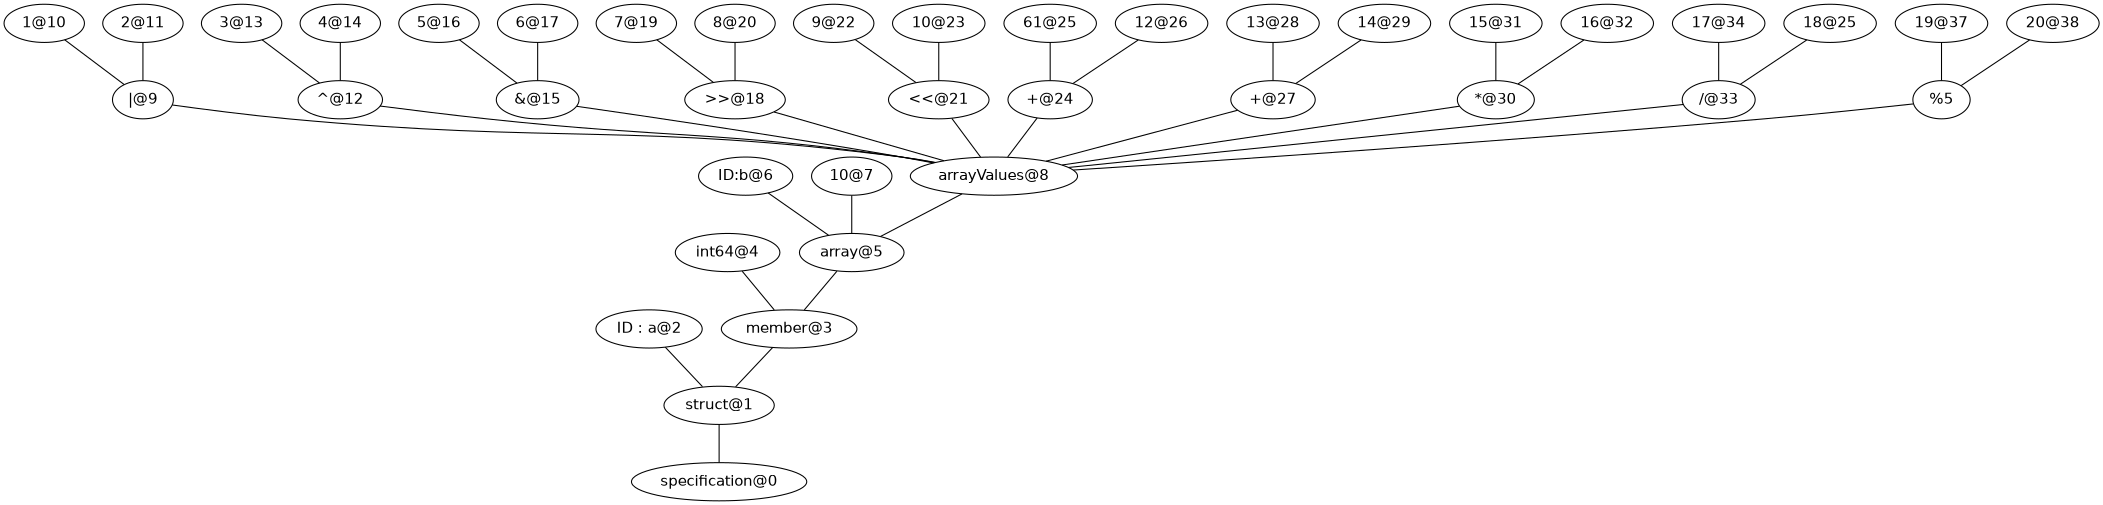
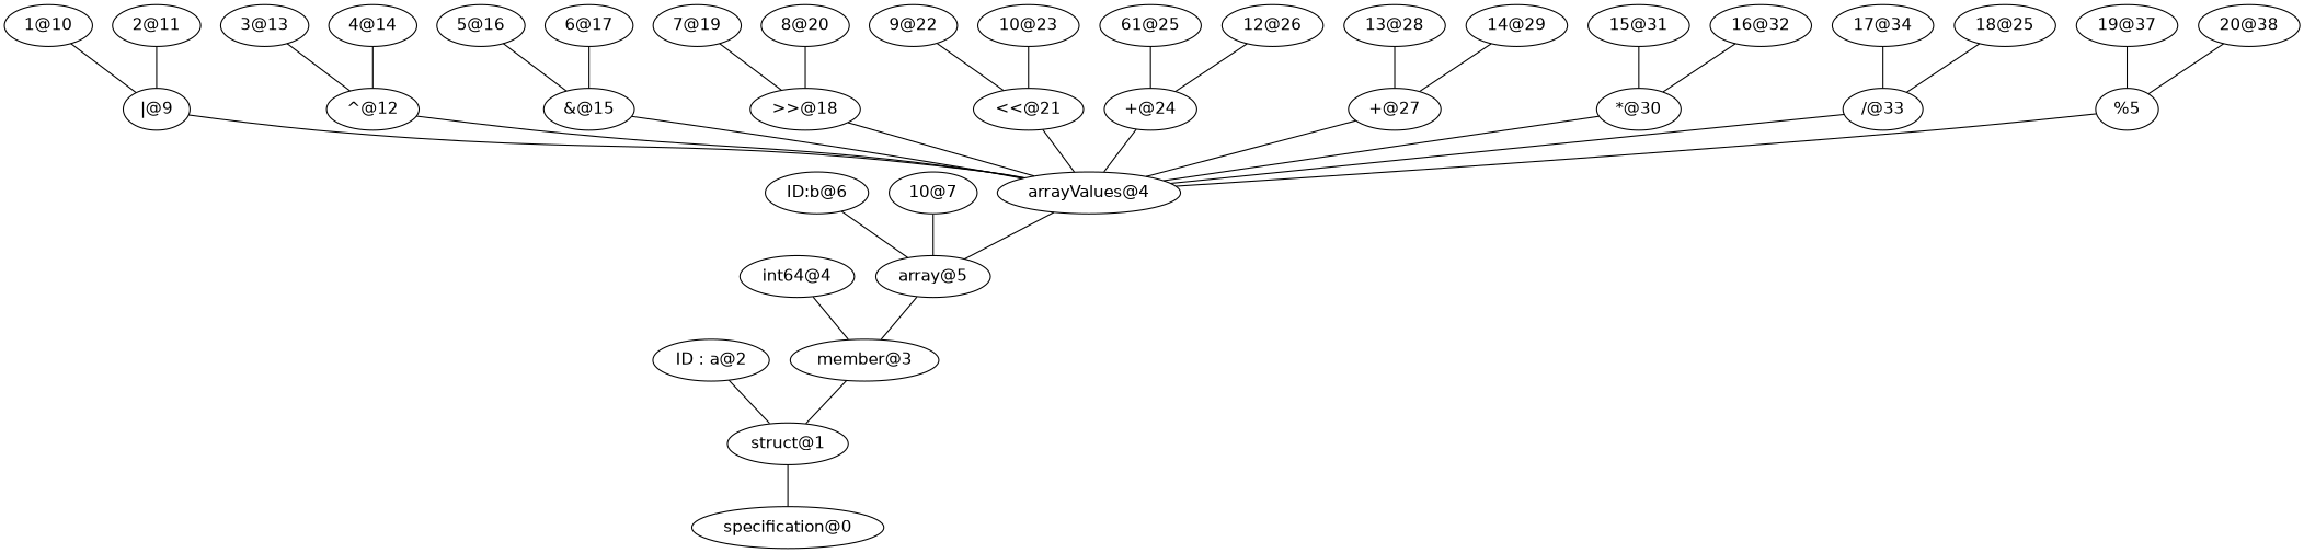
  graph {
    fontname="DejaVu Sans"
    node [fontname="DejaVu Sans"]
    edge [fontname="DejaVu Sans"]
    "specification@0"
    "struct@1"
    "ID：a@2"
    "member@3"
    "int64@4"
    "array@5"
    "ID:b@6"
    "10@7"
-   "arrayValues@8"
+   "arrayValues@8" [label="arrayValues@4"]
    "|@9"
    "^@12"
    "&@15"
    ">>@18"
    "<<@21"
    "+@24"
    "+@27"
    "*@30"
    "/@33"
    "%5"
    "1@10"
    "2@11"
    "3@13"
    "4@14"
    "5@16"
    "6@17"
    "7@19"
    "8@20"
    "9@22"
    "10@23"
    n30 [label="61@25"]
    "12@26"
    "13@28"
    "14@29"
    "15@31"
    "16@32"
    "17@34"
    n37 [label="18@25"]
    "19@37"
    "20@38"
    subgraph sub_1 {
      rank=same
      "specification@0"
    }
    subgraph sub_2 {
      rank=same
      "struct@1"
    }
    subgraph sub_3 {
      rank=same
      "ID：a@2"
      "member@3"
    }
    subgraph sub_4 {
      rank=same
      "int64@4"
      "array@5"
    }
    subgraph sub_5 {
      rank=same
      "ID:b@6"
      "10@7"
      "arrayValues@8"
    }
    subgraph sub_6 {
      rank=same
      "|@9"
      "^@12"
      "&@15"
      ">>@18"
      "<<@21"
      "+@24"
      "+@27"
      "*@30"
      "/@33"
      "%5"
    }
    subgraph sub_7 {
      rank=same
      "1@10"
      "2@11"
      "3@13"
      "4@14"
      "5@16"
      "6@17"
      "7@19"
      "8@20"
      "9@22"
      "10@23"
      n30
      "12@26"
      "13@28"
      "14@29"
      "15@31"
      "16@32"
      "17@34"
      n37
      "19@37"
      "20@38"
    }
    "struct@1" -- "specification@0"
    "ID：a@2" -- "struct@1"
    "member@3" -- "struct@1"
    "int64@4" -- "member@3"
    "array@5" -- "member@3"
    "ID:b@6" -- "array@5"
    "10@7" -- "array@5"
    "arrayValues@8" -- "array@5"
    "|@9" -- "arrayValues@8"
    "^@12" -- "arrayValues@8"
    "&@15" -- "arrayValues@8"
    ">>@18" -- "arrayValues@8"
    "<<@21" -- "arrayValues@8"
    "+@24" -- "arrayValues@8"
    "+@27" -- "arrayValues@8"
    "*@30" -- "arrayValues@8"
    "/@33" -- "arrayValues@8"
    "%5" -- "arrayValues@8"
    "1@10" -- "|@9"
    "2@11" -- "|@9"
    "3@13" -- "^@12"
    "4@14" -- "^@12"
    "5@16" -- "&@15"
    "6@17" -- "&@15"
    "7@19" -- ">>@18"
    "8@20" -- ">>@18"
    "9@22" -- "<<@21"
    "10@23" -- "<<@21"
    n30 -- "+@24"
    "12@26" -- "+@24"
    "13@28" -- "+@27"
    "14@29" -- "+@27"
    "15@31" -- "*@30"
    "16@32" -- "*@30"
    "17@34" -- "/@33"
    n37 -- "/@33"
    "19@37" -- "%5"
    "20@38" -- "%5"
  }
